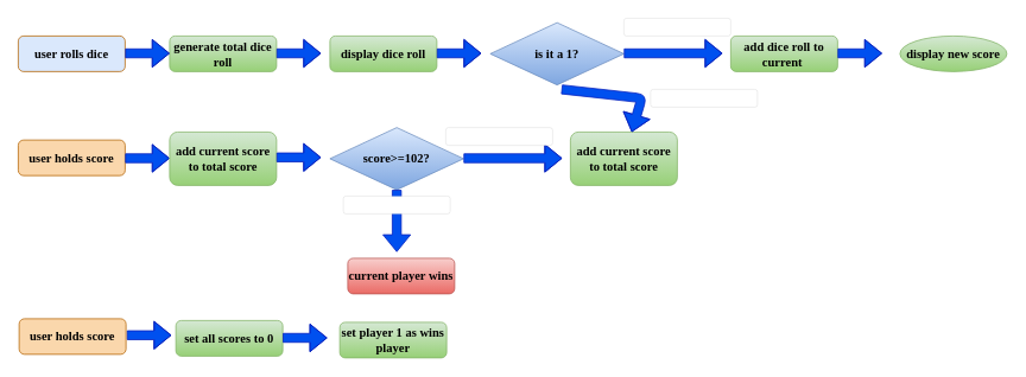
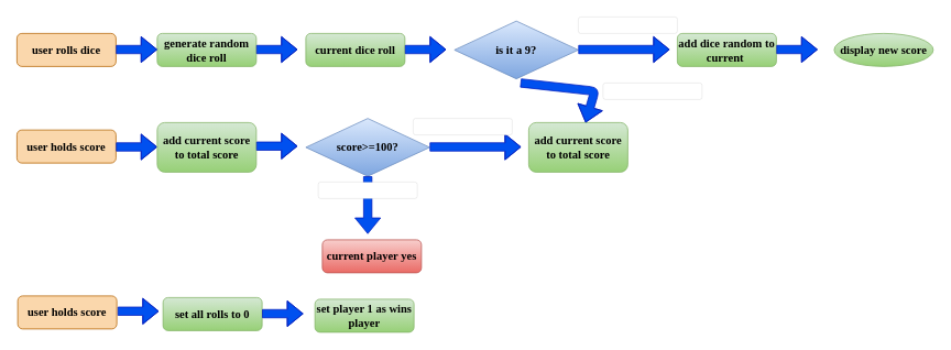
  <mxCell id="0" />
  <mxCell id="1" parent="0" />
- <mxCell id="2" value="&lt;h3&gt;&lt;font face=&quot;Tahoma&quot; color=&quot;#000000&quot;&gt;user rolls dice&lt;/font&gt;&lt;/h3&gt;" style="rounded=1;whiteSpace=wrap;html=1;fillColor=#dae8fc;strokeColor=#b46504;" vertex="1" parent="1"><mxGeometry y="40" width="120" height="40" as="geometry" x="20" /></mxCell>
- <mxCell id="3" value="&lt;h3&gt;&lt;font face=&quot;Tahoma&quot; color=&quot;#000000&quot;&gt;generate total dice roll&lt;/font&gt;&lt;/h3&gt;" style="rounded=1;whiteSpace=wrap;html=1;fillColor=#d5e8d4;strokeColor=#82b366;gradientColor=#97d077;" vertex="1" parent="1"><mxGeometry x="190" y="40" width="120" height="40" as="geometry" /></mxCell>
- <mxCell id="4" value="&lt;h3&gt;&lt;font face=&quot;Tahoma&quot; color=&quot;#000000&quot;&gt;display dice roll&lt;/font&gt;&lt;/h3&gt;" style="rounded=1;whiteSpace=wrap;html=1;fillColor=#d5e8d4;strokeColor=#82b366;gradientColor=#97d077;" vertex="1" parent="1"><mxGeometry x="370" y="40" width="120" height="40" as="geometry" /></mxCell>
- <mxCell id="5" value="&lt;h3 style=&quot;&quot;&gt;is it a 1?&lt;/h3&gt;" style="rhombus;whiteSpace=wrap;html=1;fontFamily=Tahoma;fillColor=#dae8fc;gradientColor=#7ea6e0;strokeColor=#6c8ebf;fontColor=#000000;" vertex="1" parent="1"><mxGeometry x="550" y="25" width="150" height="70" as="geometry" /></mxCell>
+ <mxCell id="2" value="&lt;h3&gt;&lt;font face=&quot;Tahoma&quot; color=&quot;#000000&quot;&gt;user rolls dice&lt;/font&gt;&lt;/h3&gt;" style="rounded=1;whiteSpace=wrap;html=1;fillColor=#fad7ac;strokeColor=#b46504;" vertex="1" parent="1"><mxGeometry y="40" width="120" height="40" as="geometry" x="20" /></mxCell>
+ <mxCell id="3" value="&lt;h3&gt;&lt;font face=&quot;Tahoma&quot; color=&quot;#000000&quot;&gt;generate random dice roll&lt;/font&gt;&lt;/h3&gt;" style="rounded=1;whiteSpace=wrap;html=1;fillColor=#d5e8d4;strokeColor=#82b366;gradientColor=#97d077;" vertex="1" parent="1"><mxGeometry x="190" y="40" width="120" height="40" as="geometry" /></mxCell>
+ <mxCell id="4" value="&lt;h3&gt;&lt;font face=&quot;Tahoma&quot; color=&quot;#000000&quot;&gt;current dice roll&lt;/font&gt;&lt;/h3&gt;" style="rounded=1;whiteSpace=wrap;html=1;fillColor=#d5e8d4;strokeColor=#82b366;gradientColor=#97d077;" vertex="1" parent="1"><mxGeometry x="370" y="40" width="120" height="40" as="geometry" /></mxCell>
+ <mxCell id="5" value="&lt;h3 style=&quot;&quot;&gt;is it a 9?&lt;/h3&gt;" style="rhombus;whiteSpace=wrap;html=1;fontFamily=Tahoma;fillColor=#dae8fc;gradientColor=#7ea6e0;strokeColor=#6c8ebf;fontColor=#000000;" vertex="1" parent="1"><mxGeometry x="550" y="25" width="150" height="70" as="geometry" /></mxCell>
  <mxCell id="6" value="" style="shape=flexArrow;endArrow=classic;html=1;fontFamily=Tahoma;fontColor=#000000;fillColor=#0050ef;strokeColor=#001DBC;" edge="1" parent="1"><mxGeometry width="50" height="50" relative="1" as="geometry"><mxPoint x="140" y="59.5" as="sourcePoint" /><mxPoint x="190" y="59.5" as="targetPoint" /><Array as="points"><mxPoint x="170" y="59.5" /></Array></mxGeometry></mxCell>
  <mxCell id="7" value="" style="shape=flexArrow;endArrow=classic;html=1;fontFamily=Tahoma;fontColor=#000000;fillColor=#0050ef;strokeColor=#001DBC;" edge="1" parent="1"><mxGeometry width="50" height="50" relative="1" as="geometry"><mxPoint x="310" y="59.5" as="sourcePoint" /><mxPoint x="360" y="59.5" as="targetPoint" /><Array as="points"><mxPoint x="340" y="59.5" /></Array></mxGeometry></mxCell>
  <mxCell id="8" value="" style="shape=flexArrow;endArrow=classic;html=1;fontFamily=Tahoma;fontColor=#000000;fillColor=#0050ef;strokeColor=#001DBC;" edge="1" parent="1"><mxGeometry width="50" height="50" relative="1" as="geometry"><mxPoint x="490" y="59.5" as="sourcePoint" /><mxPoint x="540" y="59.5" as="targetPoint" /><Array as="points"><mxPoint x="520" y="59.5" /></Array></mxGeometry></mxCell>
  <mxCell id="9" value="" style="shape=flexArrow;endArrow=classic;html=1;fontFamily=Tahoma;fontColor=#000000;fillColor=#0050ef;strokeColor=#001DBC;" edge="1" parent="1"><mxGeometry width="50" height="50" relative="1" as="geometry"><mxPoint x="700" y="59.5" as="sourcePoint" /><mxPoint x="810.76" y="59.5" as="targetPoint" /><Array as="points"><mxPoint x="790.76" y="59.5" /></Array></mxGeometry></mxCell>
  <mxCell id="10" value="&lt;h3&gt;&lt;font color=&quot;#ffffff&quot;&gt;if yes&lt;/font&gt;&lt;/h3&gt;" style="rounded=1;whiteSpace=wrap;html=1;fontFamily=Tahoma;fontColor=#000000;strokeWidth=0;" vertex="1" parent="1"><mxGeometry x="730" y="100" width="120" height="20" as="geometry" /></mxCell>
- <mxCell id="11" value="&lt;h3&gt;&lt;font face=&quot;Tahoma&quot; color=&quot;#000000&quot;&gt;add dice roll to current&amp;nbsp;&lt;/font&gt;&lt;/h3&gt;" style="rounded=1;whiteSpace=wrap;html=1;fillColor=#d5e8d4;strokeColor=#82b366;gradientColor=#97d077;" vertex="1" parent="1"><mxGeometry x="820" y="40" width="120" height="40" as="geometry" /></mxCell>
+ <mxCell id="11" value="&lt;h3&gt;&lt;font face=&quot;Tahoma&quot; color=&quot;#000000&quot;&gt;add dice random to current&amp;nbsp;&lt;/font&gt;&lt;/h3&gt;" style="rounded=1;whiteSpace=wrap;html=1;fillColor=#d5e8d4;strokeColor=#82b366;gradientColor=#97d077;" vertex="1" parent="1"><mxGeometry x="820" y="40" width="120" height="40" as="geometry" /></mxCell>
  <mxCell id="12" value="&lt;h3&gt;&lt;font face=&quot;Tahoma&quot; color=&quot;#000000&quot;&gt;display new score&lt;/font&gt;&lt;/h3&gt;" style="ellipse;whiteSpace=wrap;html=1;fillColor=#d5e8d4;strokeColor=#82b366;gradientColor=#97d077;" vertex="1" parent="1"><mxGeometry x="1010" y="40" width="120" height="40" as="geometry" /></mxCell>
  <mxCell id="13" value="" style="shape=flexArrow;endArrow=classic;html=1;fontFamily=Tahoma;fontColor=#000000;fillColor=#0050ef;strokeColor=#001DBC;" edge="1" parent="1"><mxGeometry width="50" height="50" relative="1" as="geometry"><mxPoint x="940" y="59.5" as="sourcePoint" /><mxPoint x="990" y="59.5" as="targetPoint" /><Array as="points"><mxPoint x="970" y="59.5" /></Array></mxGeometry></mxCell>
  <mxCell id="14" value="&lt;h3&gt;&lt;font face=&quot;Tahoma&quot; color=&quot;#000000&quot;&gt;user holds score&lt;/font&gt;&lt;/h3&gt;" style="rounded=1;whiteSpace=wrap;html=1;fillColor=#fad7ac;strokeColor=#b46504;" vertex="1" parent="1"><mxGeometry y="157" width="120" height="40" as="geometry" x="20" /></mxCell>
  <mxCell id="15" value="" style="shape=flexArrow;endArrow=classic;html=1;fontFamily=Tahoma;fontColor=#000000;fillColor=#0050ef;strokeColor=#001DBC;" edge="1" parent="1"><mxGeometry width="50" height="50" relative="1" as="geometry"><mxPoint x="140" y="177.5" as="sourcePoint" /><mxPoint x="190" y="177.5" as="targetPoint" /><Array as="points"><mxPoint x="170" y="177.5" /></Array></mxGeometry></mxCell>
  <mxCell id="16" value="&lt;h3&gt;&lt;font face=&quot;Tahoma&quot; color=&quot;#000000&quot;&gt;add current score to total score&lt;/font&gt;&lt;/h3&gt;" style="rounded=1;whiteSpace=wrap;html=1;fillColor=#d5e8d4;strokeColor=#82b366;gradientColor=#97d077;" vertex="1" parent="1"><mxGeometry x="190" y="148" width="120" height="60" as="geometry" /></mxCell>
- <mxCell id="17" value="&lt;h3 style=&quot;&quot;&gt;score&amp;gt;=102?&lt;/h3&gt;" style="rhombus;whiteSpace=wrap;html=1;fontFamily=Tahoma;fillColor=#dae8fc;gradientColor=#7ea6e0;strokeColor=#6c8ebf;fontColor=#000000;" vertex="1" parent="1"><mxGeometry x="370" y="143" width="150" height="70" as="geometry" /></mxCell>
+ <mxCell id="17" value="&lt;h3 style=&quot;&quot;&gt;score&amp;gt;=100?&lt;/h3&gt;" style="rhombus;whiteSpace=wrap;html=1;fontFamily=Tahoma;fillColor=#dae8fc;gradientColor=#7ea6e0;strokeColor=#6c8ebf;fontColor=#000000;" vertex="1" parent="1"><mxGeometry x="370" y="143" width="150" height="70" as="geometry" /></mxCell>
  <mxCell id="18" value="" style="shape=flexArrow;endArrow=classic;html=1;fontFamily=Tahoma;fontColor=#000000;fillColor=#0050ef;strokeColor=#001DBC;" edge="1" parent="1"><mxGeometry width="50" height="50" relative="1" as="geometry"><mxPoint x="310" y="176.5" as="sourcePoint" /><mxPoint x="360" y="176.5" as="targetPoint" /><Array as="points"><mxPoint x="340" y="176.5" /></Array></mxGeometry></mxCell>
  <mxCell id="19" value="" style="shape=flexArrow;endArrow=classic;html=1;fontFamily=Tahoma;fontColor=#000000;fillColor=#0050ef;strokeColor=#001DBC;" edge="1" parent="1"><mxGeometry width="50" height="50" relative="1" as="geometry"><mxPoint x="520" y="177.5" as="sourcePoint" /><mxPoint x="630.76" y="177.5" as="targetPoint" /><Array as="points"><mxPoint x="610.76" y="177.5" /></Array></mxGeometry></mxCell>
  <mxCell id="20" value="&lt;h3&gt;&lt;font face=&quot;Tahoma&quot; color=&quot;#000000&quot;&gt;add current score to total score&lt;/font&gt;&lt;/h3&gt;" style="rounded=1;whiteSpace=wrap;html=1;fillColor=#d5e8d4;strokeColor=#82b366;gradientColor=#97d077;" vertex="1" parent="1"><mxGeometry x="640" y="148" width="120" height="60" as="geometry" /></mxCell>
  <mxCell id="21" value="&lt;h3&gt;&lt;font color=&quot;#ffffff&quot;&gt;if no&lt;/font&gt;&lt;/h3&gt;" style="rounded=1;whiteSpace=wrap;html=1;fontFamily=Tahoma;fontColor=#000000;strokeWidth=0;" vertex="1" parent="1"><mxGeometry x="500" y="143" width="120" height="20" as="geometry" /></mxCell>
  <mxCell id="22" value="" style="shape=flexArrow;endArrow=classic;html=1;fontFamily=Tahoma;fontColor=#FFFFFF;fillColor=#0050ef;strokeColor=#001DBC;" edge="1" parent="1" target="20"><mxGeometry width="50" height="50" relative="1" as="geometry"><mxPoint x="630" y="100" as="sourcePoint" /><mxPoint x="624.5" y="182" as="targetPoint" /><Array as="points"><mxPoint x="720" y="110" /></Array></mxGeometry></mxCell>
  <mxCell id="23" value="&lt;h3&gt;&lt;font color=&quot;#ffffff&quot;&gt;if no&lt;/font&gt;&lt;/h3&gt;" style="rounded=1;whiteSpace=wrap;html=1;fontFamily=Tahoma;fontColor=#000000;strokeWidth=0;" vertex="1" parent="1"><mxGeometry x="700" y="20" width="120" height="20" as="geometry" /></mxCell>
  <mxCell id="24" value="" style="shape=flexArrow;endArrow=classic;html=1;fontFamily=Tahoma;fontColor=#FFFFFF;fillColor=#0050ef;strokeColor=#001DBC;" edge="1" parent="1"><mxGeometry width="50" height="50" relative="1" as="geometry"><mxPoint x="445" y="213" as="sourcePoint" /><mxPoint x="445" y="283" as="targetPoint" /></mxGeometry></mxCell>
  <mxCell id="25" value="&lt;h3&gt;&lt;font color=&quot;#ffffff&quot;&gt;if yes&lt;/font&gt;&lt;/h3&gt;" style="rounded=1;whiteSpace=wrap;html=1;fontFamily=Tahoma;fontColor=#000000;strokeWidth=0;" vertex="1" parent="1"><mxGeometry x="385" y="220" width="120" height="20" as="geometry" /></mxCell>
- <mxCell id="26" value="&lt;h3&gt;&lt;font face=&quot;Tahoma&quot; color=&quot;#000000&quot;&gt;current player wins&lt;/font&gt;&lt;/h3&gt;" style="rounded=1;whiteSpace=wrap;html=1;fillColor=#f8cecc;strokeColor=#b85450;gradientColor=#ea6b66;" vertex="1" parent="1"><mxGeometry x="390" y="290" width="120" height="40" as="geometry" /></mxCell>
+ <mxCell id="26" value="&lt;h3&gt;&lt;font face=&quot;Tahoma&quot; color=&quot;#000000&quot;&gt;current player yes&lt;/font&gt;&lt;/h3&gt;" style="rounded=1;whiteSpace=wrap;html=1;fillColor=#f8cecc;strokeColor=#b85450;gradientColor=#ea6b66;" vertex="1" parent="1"><mxGeometry x="390" y="290" width="120" height="40" as="geometry" /></mxCell>
  <mxCell id="27" value="&lt;h3&gt;&lt;font face=&quot;Tahoma&quot; color=&quot;#000000&quot;&gt;user holds score&lt;/font&gt;&lt;/h3&gt;" style="rounded=1;whiteSpace=wrap;html=1;fillColor=#fad7ac;strokeColor=#b46504;" vertex="1" parent="1"><mxGeometry x="21" y="358" width="120" height="40" as="geometry" /></mxCell>
  <mxCell id="28" value="" style="shape=flexArrow;endArrow=classic;html=1;fontFamily=Tahoma;fontColor=#000000;fillColor=#0050ef;strokeColor=#001DBC;" edge="1" parent="1"><mxGeometry width="50" height="50" relative="1" as="geometry"><mxPoint x="142" y="376.5" as="sourcePoint" /><mxPoint x="192" y="376.5" as="targetPoint" /><Array as="points"><mxPoint x="172" y="376.5" /></Array></mxGeometry></mxCell>
- <mxCell id="29" value="&lt;h3&gt;&lt;font face=&quot;Tahoma&quot; color=&quot;#000000&quot;&gt;set all scores to 0&lt;/font&gt;&lt;/h3&gt;" style="rounded=1;whiteSpace=wrap;html=1;fillColor=#d5e8d4;strokeColor=#82b366;gradientColor=#97d077;" vertex="1" parent="1"><mxGeometry x="197" y="360" width="120" height="40" as="geometry" /></mxCell>
+ <mxCell id="29" value="&lt;h3&gt;&lt;font face=&quot;Tahoma&quot; color=&quot;#000000&quot;&gt;set all rolls to 0&lt;/font&gt;&lt;/h3&gt;" style="rounded=1;whiteSpace=wrap;html=1;fillColor=#d5e8d4;strokeColor=#82b366;gradientColor=#97d077;" vertex="1" parent="1"><mxGeometry x="197" y="360" width="120" height="40" as="geometry" /></mxCell>
  <mxCell id="30" value="" style="shape=flexArrow;endArrow=classic;html=1;fontFamily=Tahoma;fontColor=#000000;fillColor=#0050ef;strokeColor=#001DBC;" edge="1" parent="1"><mxGeometry width="50" height="50" relative="1" as="geometry"><mxPoint x="317" y="379.5" as="sourcePoint" /><mxPoint x="367" y="379.5" as="targetPoint" /><Array as="points"><mxPoint x="347" y="379.5" /></Array></mxGeometry></mxCell>
  <mxCell id="31" value="&lt;h3&gt;&lt;font face=&quot;Tahoma&quot; color=&quot;#000000&quot;&gt;set player 1 as wins player&lt;/font&gt;&lt;/h3&gt;" style="rounded=1;whiteSpace=wrap;html=1;fillColor=#d5e8d4;strokeColor=#82b366;gradientColor=#97d077;" vertex="1" parent="1"><mxGeometry x="381" y="362" width="120" height="40" as="geometry" /></mxCell>
